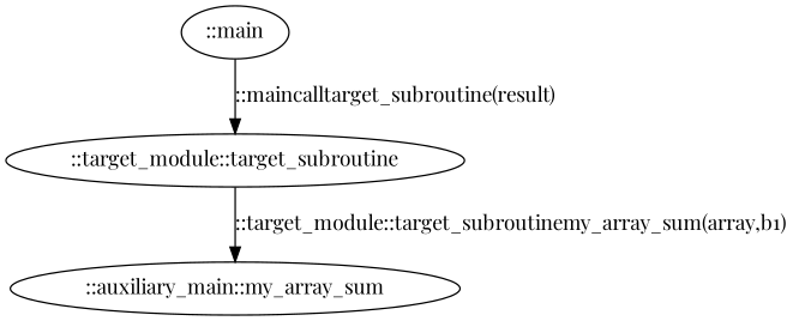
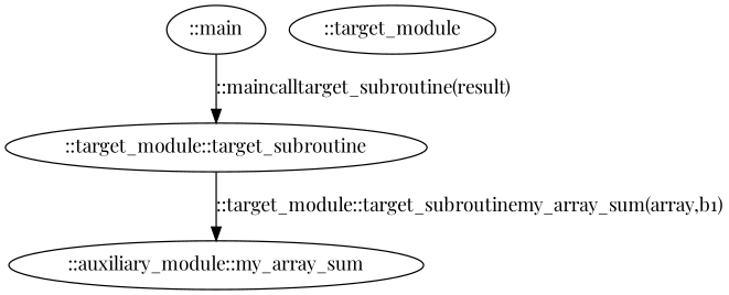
  digraph {
    fontname="Playfair Display"
    node [fontname="Playfair Display"]
    edge [fontname="Playfair Display"]
-   n1 [label="::auxiliary_main::my_array_sum"]
+   n1 [label="::auxiliary_module::my_array_sum"]
+   n2 [label="::target_module"]
    n3 [label="::target_module::target_subroutine"]
    n4 [label="::main"]
    n3 -> n1 [label="::target_module::target_subroutinemy_array_sum(array,b1)"]
    n4 -> n3 [label="::maincalltarget_subroutine(result)"]
  }
